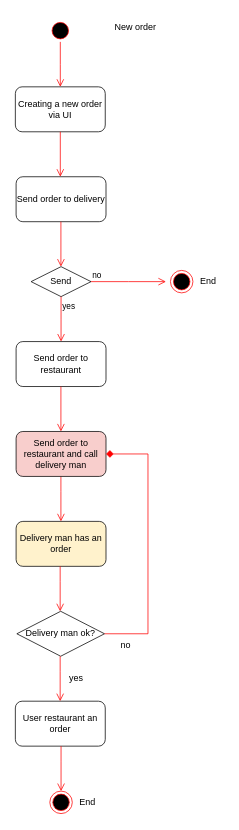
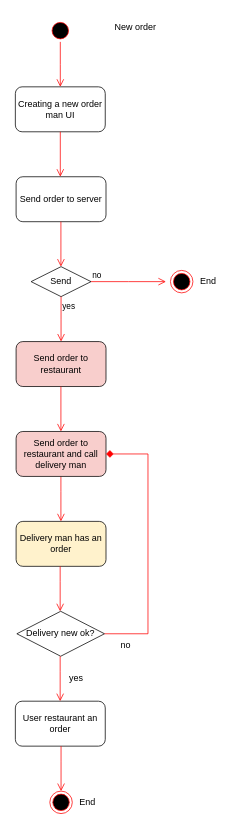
  <mxCell id="0" />
  <mxCell id="1" parent="0" />
  <mxCell id="2" value="" style="ellipse;html=1;shape=startState;fillColor=#000000;strokeColor=#ff0000;" parent="1" vertex="1"><mxGeometry x="65" y="25" width="30" height="30" as="geometry" /></mxCell>
  <mxCell id="3" value="" style="edgeStyle=orthogonalEdgeStyle;html=1;verticalAlign=bottom;endArrow=open;endSize=8;strokeColor=#ff0000;rounded=0;" parent="1" source="2" edge="1"><mxGeometry relative="1" as="geometry"><mxPoint x="80" y="115" as="targetPoint" /></mxGeometry></mxCell>
  <mxCell id="4" value="New order" style="text;html=1;align=center;verticalAlign=middle;resizable=0;points=[];autosize=1;strokeColor=none;fillColor=none;" parent="1" vertex="1"><mxGeometry x="140" y="20" width="80" height="30" as="geometry" /></mxCell>
- <mxCell id="5" value="Creating a new order via UI" style="rounded=1;whiteSpace=wrap;html=1;" parent="1" vertex="1"><mxGeometry x="20" y="115" width="120" height="60" as="geometry" /></mxCell>
+ <mxCell id="5" value="Creating a new order man UI" style="rounded=1;whiteSpace=wrap;html=1;" parent="1" vertex="1"><mxGeometry x="20" y="115" width="120" height="60" as="geometry" /></mxCell>
  <mxCell id="6" value="" style="edgeStyle=orthogonalEdgeStyle;html=1;verticalAlign=bottom;endArrow=open;endSize=8;strokeColor=#ff0000;rounded=0;" parent="1" edge="1"><mxGeometry relative="1" as="geometry"><mxPoint x="80" y="235" as="targetPoint" /><mxPoint x="80" y="175" as="sourcePoint" /></mxGeometry></mxCell>
- <mxCell id="7" value="Send order to delivery" style="rounded=1;whiteSpace=wrap;html=1;" parent="1" vertex="1"><mxGeometry x="21" y="235" width="120" height="60" as="geometry" /></mxCell>
+ <mxCell id="7" value="Send order to server" style="rounded=1;whiteSpace=wrap;html=1;" parent="1" vertex="1"><mxGeometry x="21" y="235" width="120" height="60" as="geometry" /></mxCell>
  <mxCell id="8" value="" style="edgeStyle=orthogonalEdgeStyle;html=1;verticalAlign=bottom;endArrow=open;endSize=8;strokeColor=#ff0000;rounded=0;" parent="1" edge="1"><mxGeometry relative="1" as="geometry"><mxPoint x="80.8" y="355" as="targetPoint" /><mxPoint x="80.8" y="295" as="sourcePoint" /></mxGeometry></mxCell>
  <mxCell id="9" value="Send" style="rhombus;whiteSpace=wrap;html=1;" parent="1" vertex="1"><mxGeometry x="41" y="355" width="80" height="40" as="geometry" /></mxCell>
  <mxCell id="10" value="no" style="edgeStyle=orthogonalEdgeStyle;html=1;align=left;verticalAlign=bottom;endArrow=open;endSize=8;strokeColor=#ff0000;rounded=0;" parent="1" source="9" edge="1"><mxGeometry x="-1" relative="1" as="geometry"><mxPoint x="221" y="375" as="targetPoint" /></mxGeometry></mxCell>
  <mxCell id="11" value="yes" style="edgeStyle=orthogonalEdgeStyle;html=1;align=left;verticalAlign=top;endArrow=open;endSize=8;strokeColor=#ff0000;rounded=0;" parent="1" source="9" edge="1"><mxGeometry x="-1" relative="1" as="geometry"><mxPoint x="81" y="455" as="targetPoint" /></mxGeometry></mxCell>
  <mxCell id="12" value="" style="ellipse;html=1;shape=endState;fillColor=#000000;strokeColor=#ff0000;" parent="1" vertex="1"><mxGeometry x="227" y="360" width="30" height="30" as="geometry" /></mxCell>
  <mxCell id="13" value="End" style="text;html=1;align=center;verticalAlign=middle;resizable=0;points=[];autosize=1;strokeColor=none;fillColor=none;" parent="1" vertex="1"><mxGeometry x="257" y="360" width="40" height="30" as="geometry" /></mxCell>
- <mxCell id="14" value="Send order to restaurant" style="rounded=1;whiteSpace=wrap;html=1;" parent="1" vertex="1"><mxGeometry x="21" y="455" width="120" height="60" as="geometry" /></mxCell>
+ <mxCell id="14" value="Send order to restaurant" style="rounded=1;whiteSpace=wrap;html=1;fillColor=#f8cecc;" parent="1" vertex="1"><mxGeometry x="21" y="455" width="120" height="60" as="geometry" /></mxCell>
  <mxCell id="15" value="" style="edgeStyle=orthogonalEdgeStyle;html=1;verticalAlign=bottom;endArrow=open;endSize=8;strokeColor=#ff0000;rounded=0;" parent="1" edge="1"><mxGeometry relative="1" as="geometry"><mxPoint x="80.8" y="575" as="targetPoint" /><mxPoint x="80.8" y="515" as="sourcePoint" /></mxGeometry></mxCell>
  <mxCell id="16" value="Delivery man has an order" style="rounded=1;whiteSpace=wrap;html=1;fillColor=#fff2cc;" parent="1" vertex="1"><mxGeometry x="21" y="695" width="120" height="60" as="geometry" /></mxCell>
  <mxCell id="17" value="" style="edgeStyle=orthogonalEdgeStyle;html=1;verticalAlign=bottom;endArrow=open;endSize=8;strokeColor=#ff0000;rounded=0;" parent="1" edge="1"><mxGeometry relative="1" as="geometry"><mxPoint x="80.8" y="695" as="targetPoint" /><mxPoint x="80.8" y="635" as="sourcePoint" /><Array as="points"><mxPoint x="81" y="655" /><mxPoint x="81" y="655" /></Array></mxGeometry></mxCell>
  <mxCell id="18" value="Send order to restaurant and call delivery man" style="rounded=1;whiteSpace=wrap;html=1;fillColor=#f8cecc;" parent="1" vertex="1"><mxGeometry x="21" y="575" width="120" height="60" as="geometry" /></mxCell>
  <mxCell id="19" value="" style="edgeStyle=orthogonalEdgeStyle;html=1;verticalAlign=bottom;endArrow=open;endSize=8;strokeColor=#ff0000;rounded=0;" parent="1" edge="1"><mxGeometry relative="1" as="geometry"><mxPoint x="79.8" y="815" as="targetPoint" /><mxPoint x="79.8" y="755" as="sourcePoint" /><Array as="points"><mxPoint x="80" y="775" /><mxPoint x="80" y="775" /></Array></mxGeometry></mxCell>
  <mxCell id="20" value="User restaurant an order" style="rounded=1;whiteSpace=wrap;html=1;" parent="1" vertex="1"><mxGeometry x="20" y="935" width="120" height="60" as="geometry" /></mxCell>
  <mxCell id="21" value="" style="ellipse;html=1;shape=endState;fillColor=#000000;strokeColor=#ff0000;" parent="1" vertex="1"><mxGeometry x="66" y="1055" width="30" height="30" as="geometry" /></mxCell>
  <mxCell id="22" value="End" style="text;html=1;align=center;verticalAlign=middle;resizable=0;points=[];autosize=1;strokeColor=none;fillColor=none;" parent="1" vertex="1"><mxGeometry x="96" y="1055" width="40" height="30" as="geometry" /></mxCell>
  <mxCell id="23" value="" style="edgeStyle=orthogonalEdgeStyle;html=1;verticalAlign=bottom;endArrow=open;endSize=8;strokeColor=#ff0000;rounded=0;" parent="1" edge="1"><mxGeometry relative="1" as="geometry"><mxPoint x="81" y="1055" as="targetPoint" /><mxPoint x="81" y="995" as="sourcePoint" /><Array as="points"><mxPoint x="81.2" y="1015" /><mxPoint x="81.2" y="1015" /></Array></mxGeometry></mxCell>
- <mxCell id="24" value="Delivery man ok?" style="rhombus;whiteSpace=wrap;html=1;" vertex="1" parent="1"><mxGeometry x="22" y="815" width="117" height="60" as="geometry" /></mxCell>
+ <mxCell id="24" value="Delivery new ok?" style="rhombus;whiteSpace=wrap;html=1;" vertex="1" parent="1"><mxGeometry x="22" y="815" width="117" height="60" as="geometry" /></mxCell>
  <mxCell id="25" value="" style="edgeStyle=orthogonalEdgeStyle;html=1;verticalAlign=bottom;endArrow=open;endSize=8;strokeColor=#ff0000;rounded=0;" edge="1" parent="1"><mxGeometry relative="1" as="geometry"><mxPoint x="79.8" y="935" as="targetPoint" /><mxPoint x="79.8" y="875" as="sourcePoint" /><Array as="points"><mxPoint x="80" y="895" /><mxPoint x="80" y="895" /></Array></mxGeometry></mxCell>
  <mxCell id="26" value="yes" style="text;html=1;align=center;verticalAlign=middle;resizable=0;points=[];autosize=1;strokeColor=none;fillColor=none;" vertex="1" parent="1"><mxGeometry x="81" y="890" width="40" height="30" as="geometry" /></mxCell>
  <mxCell id="27" value="" style="edgeStyle=orthogonalEdgeStyle;html=1;verticalAlign=bottom;endArrow=diamond;endSize=8;strokeColor=#ff0000;rounded=0;exitX=1;exitY=0.5;exitDx=0;exitDy=0;entryX=1;entryY=0.5;entryDx=0;entryDy=0;" edge="1" parent="1" source="24" target="18"><mxGeometry relative="1" as="geometry"><mxPoint x="197" y="695" as="targetPoint" /><mxPoint x="157" y="845" as="sourcePoint" /><Array as="points"><mxPoint x="197" y="845" /><mxPoint x="197" y="605" /></Array></mxGeometry></mxCell>
  <mxCell id="28" value="no" style="text;html=1;align=center;verticalAlign=middle;resizable=0;points=[];autosize=1;strokeColor=none;fillColor=none;" vertex="1" parent="1"><mxGeometry x="147" y="845" width="40" height="30" as="geometry" /></mxCell>
